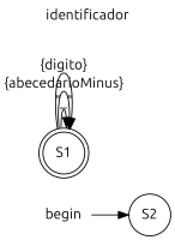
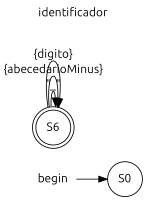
  digraph {
    fontname=Ubuntu
    label=identificador
    labelloc=t
    rankdir=LR
    node [fontname=Ubuntu]
    edge [fontname=Ubuntu]
    begin [shape=none]
-   S0 [shape=circle label=S2]
-   S1 [shape=doublecircle]
+   S0 [shape=circle]
+   S1 [shape=doublecircle label=S6]
    begin -> S0
    S1 -> S1 [label="\"_\""]
    S1 -> S1 [label="{abecedarioMinus}"]
    S1 -> S1 [label="{digito}"]
  }
